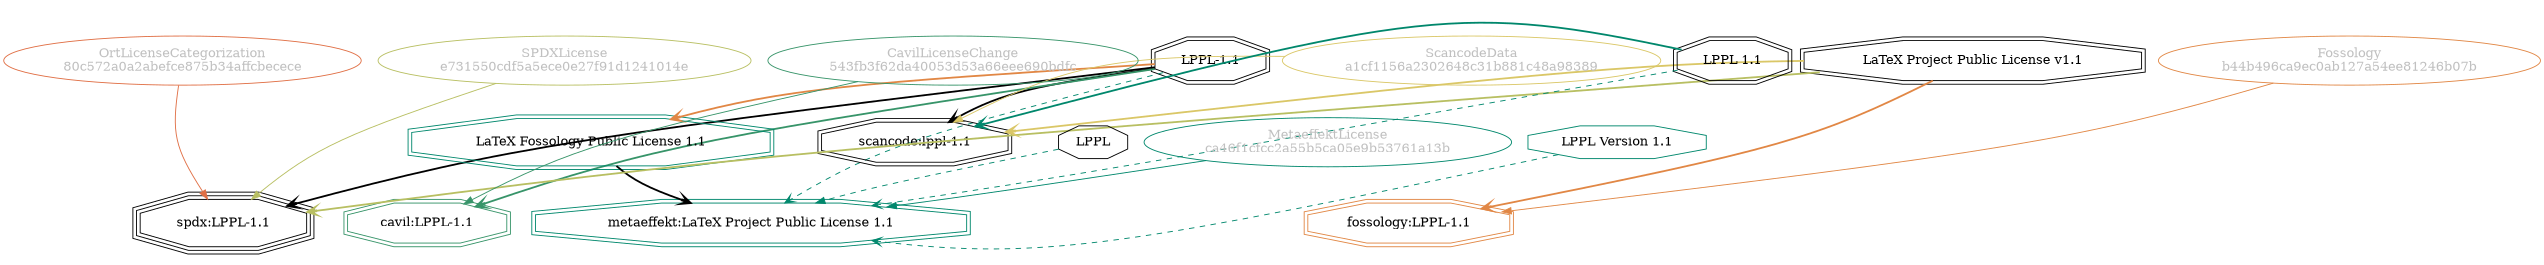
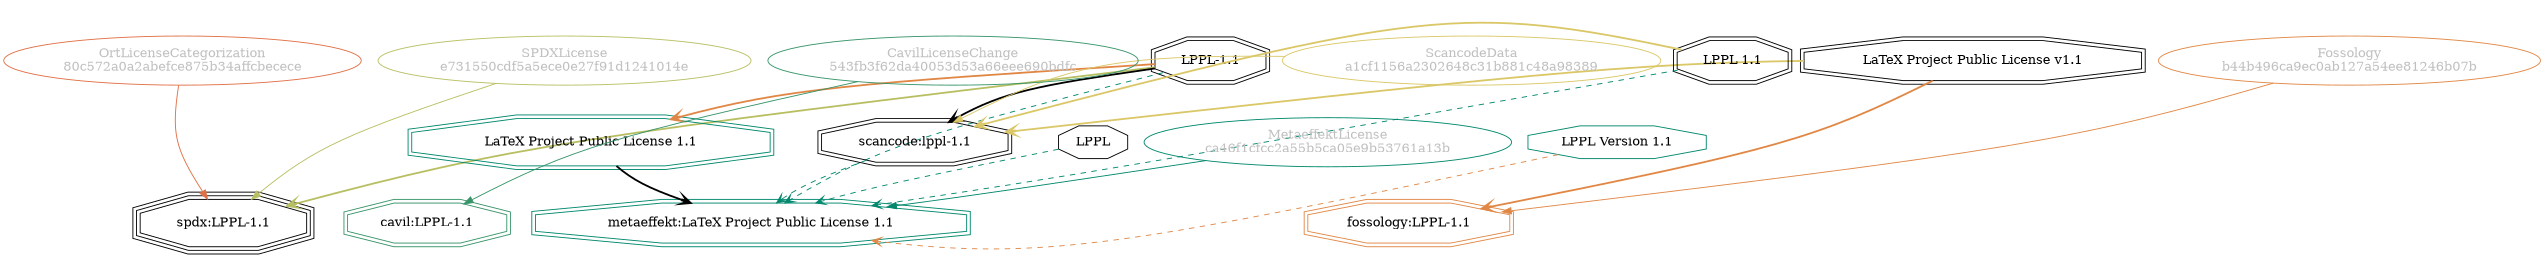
  strict digraph {
    splines=curved
    node [shape=doubleoctagon]
    edge [color="#00876c" weight=0.5 arrowhead=vee style=bold]
    n1 [color="#b8bf62" fillcolor="beige;1" fontcolor=gray label="SPDXLicense\ne731550cdf5a5ece0e27f91d1241014e" shape=ellipse]
    n2 [label="spdx:LPPL-1.1" shape=tripleoctagon]
    n3 [color="#00876c" label="metaeffekt:LaTeX Project Public License 1.1"]
    n4 [label="LPPL-1.1"]
    n5 [label="scancode:lppl-1.1"]
    n6 [color="#379469" label="cavil:LPPL-1.1"]
-   n7 [color="#00876c" label="LaTeX Fossology Public License 1.1"]
+   n7 [color="#00876c" label="LaTeX Project Public License 1.1"]
    n8 [color="#e18745" label="fossology:LPPL-1.1"]
    n9 [label="LaTeX Project Public License v1.1"]
    n10 [label=LPPL shape=octagon]
    n11 [color="#dac767" fillcolor="beige;1" fontcolor=gray label="ScancodeData\na1cf1156a2302648c31b881c48a98389" shape=ellipse]
    n12 [label="LPPL 1.1"]
    n13 [color="#e18745" fillcolor="beige;1" fontcolor=gray label="Fossology\nb44b496ca9ec0ab127a54ee81246b07b" shape=ellipse]
    n14 [color="#e06f45" fillcolor="beige;1" fontcolor=gray label="OrtLicenseCategorization\n80c572a0a2abefce875b34affcbecece" shape=ellipse]
    n15 [color="#379469" fillcolor="beige;1" fontcolor=gray label="CavilLicenseChange\n543fb3f62da40053d53a66eee690bdfc" shape=ellipse]
    n16 [color="#00876c" fillcolor="beige;1" fontcolor=gray label="MetaeffektLicense\nca46f1cfcc2a55b5ca05e9b53761a13b" shape=ellipse]
    n17 [color="#00876c" label="LPPL Version 1.1" shape=octagon]
    n1 -> n2 [color="#b8bf62" arrowhead="" style=""]
-   n4 -> n2 [weight=0.7 color=""]
+   n4 -> n2 [weight=0.7 color="#b8bf62"]
    n4 -> n3 [style=dashed]
    n4 -> n5 [weight=0.7 color=""]
-   n4 -> n6 [color="#379469" weight=0.7]
    n4 -> n7 [color="#e18745" weight=0.7]
+   n5 -> n3 [style=dashed]
    n7 -> n3 [color=black weight=0.7]
-   n9 -> n2 [color="#b8bf62" weight=0.7]
    n9 -> n5 [color="#dac767" weight=0.7]
    n9 -> n8 [color="#e18745" weight=0.7]
-   n10 -> n3 [arrowhead=normal style=dashed]
+   n10 -> n3 [style=dashed]
    n11 -> n5 [color="#dac767" arrowhead="" style=""]
    n12 -> n3 [style=dashed]
-   n12 -> n5 [weight=0.7]
+   n12 -> n5 [color="#dac767" weight=0.7]
    n13 -> n8 [color="#e18745" arrowhead="" style=""]
    n14 -> n2 [color="#e06f45" arrowhead="" style=""]
    n15 -> n6 [color="#379469" arrowhead="" style=""]
    n16 -> n3 [arrowhead="" style=""]
-   n17 -> n3 [style=dashed]
+   n17 -> n3 [color="#e18745" style=dashed]
  }
